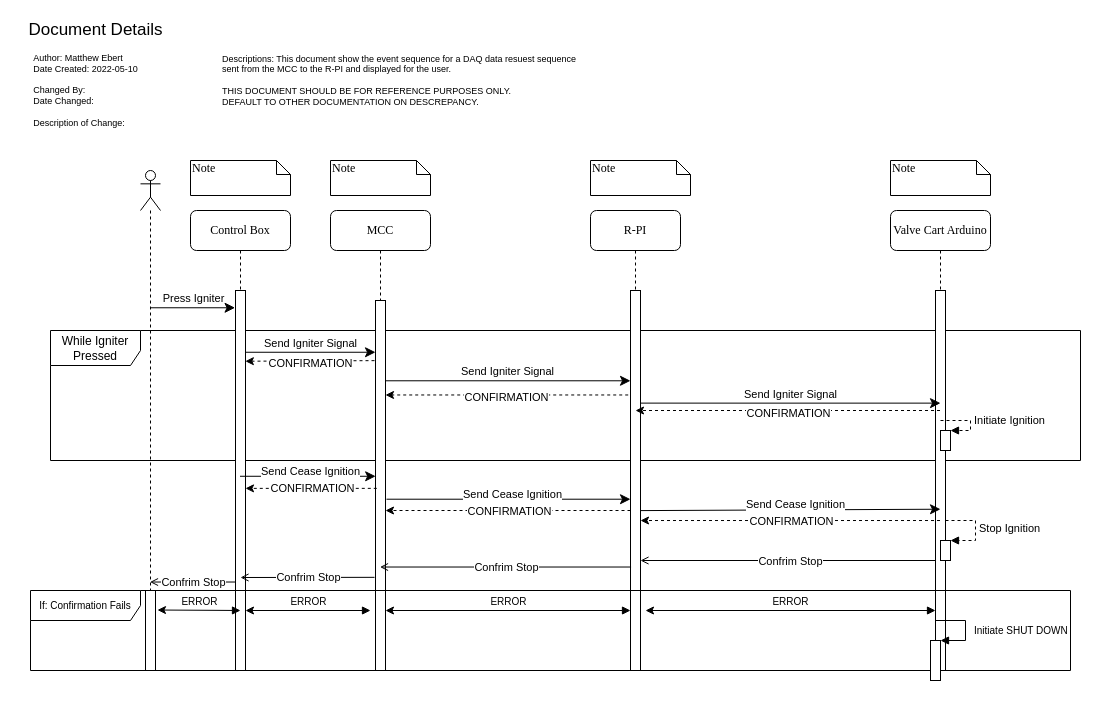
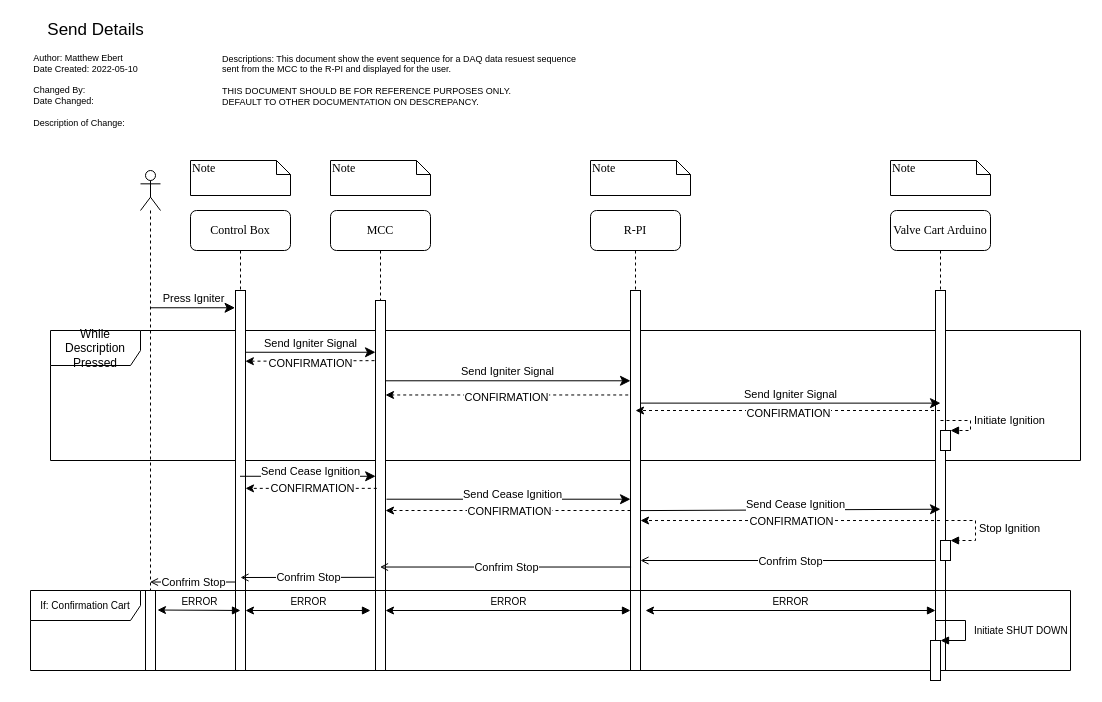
  <mxCell id="0" />
  <mxCell id="1" parent="0" />
- <mxCell id="2" value="While Igniter Pressed" style="shape=umlFrame;whiteSpace=wrap;html=1;width=90;height=35;" vertex="1" parent="1"><mxGeometry x="50" y="330" width="1030" height="130" as="geometry" /></mxCell>
+ <mxCell id="2" value="While Description Pressed" style="shape=umlFrame;whiteSpace=wrap;html=1;width=90;height=35;" vertex="1" parent="1"><mxGeometry x="50" y="330" width="1030" height="130" as="geometry" /></mxCell>
  <mxCell id="3" value="MCC" style="shape=umlLifeline;perimeter=lifelinePerimeter;whiteSpace=wrap;html=1;container=1;collapsible=0;recursiveResize=0;outlineConnect=0;rounded=1;shadow=0;comic=0;labelBackgroundColor=none;strokeWidth=1;fontFamily=Verdana;fontSize=12;align=center;" parent="1" vertex="1"><mxGeometry x="330" y="210" width="100" height="400" as="geometry" /></mxCell>
  <mxCell id="4" value="" style="html=1;points=[];perimeter=orthogonalPerimeter;rounded=0;shadow=0;comic=0;labelBackgroundColor=none;strokeWidth=1;fontFamily=Verdana;fontSize=12;align=center;" parent="3" vertex="1"><mxGeometry x="45" y="90" width="10" height="310" as="geometry" /></mxCell>
  <mxCell id="5" value="R-PI" style="shape=umlLifeline;perimeter=lifelinePerimeter;whiteSpace=wrap;html=1;container=1;collapsible=0;recursiveResize=0;outlineConnect=0;rounded=1;shadow=0;comic=0;labelBackgroundColor=none;strokeWidth=1;fontFamily=Verdana;fontSize=12;align=center;" parent="1" vertex="1"><mxGeometry x="590" y="210" width="90" height="365" as="geometry" /></mxCell>
  <mxCell id="6" value="" style="html=1;points=[];perimeter=orthogonalPerimeter;rounded=0;shadow=0;comic=0;labelBackgroundColor=none;strokeWidth=1;fontFamily=Verdana;fontSize=12;align=center;" parent="5" vertex="1"><mxGeometry x="40" y="80" width="10" height="310" as="geometry" /></mxCell>
  <mxCell id="7" value="Valve Cart Arduino" style="shape=umlLifeline;perimeter=lifelinePerimeter;whiteSpace=wrap;html=1;container=1;collapsible=0;recursiveResize=0;outlineConnect=0;rounded=1;shadow=0;comic=0;labelBackgroundColor=none;strokeWidth=1;fontFamily=Verdana;fontSize=12;align=center;" parent="1" vertex="1"><mxGeometry x="890" y="210" width="100" height="400" as="geometry" /></mxCell>
  <mxCell id="8" value="" style="html=1;points=[];perimeter=orthogonalPerimeter;fontSize=10;" parent="7" vertex="1"><mxGeometry x="45" y="80" width="10" height="320" as="geometry" /></mxCell>
  <mxCell id="9" value="" style="html=1;points=[];perimeter=orthogonalPerimeter;" vertex="1" parent="7"><mxGeometry x="50" y="220" width="10" height="20" as="geometry" /></mxCell>
  <mxCell id="10" value="Initiate Ignition" style="edgeStyle=orthogonalEdgeStyle;html=1;align=left;spacingLeft=2;endArrow=block;rounded=0;entryX=1;entryY=0;dashed=1;" edge="1" target="9" parent="7"><mxGeometry relative="1" as="geometry"><mxPoint x="50" y="210" as="sourcePoint" /><Array as="points"><mxPoint x="80" y="210" /></Array></mxGeometry></mxCell>
  <mxCell id="11" value="" style="html=1;points=[];perimeter=orthogonalPerimeter;" vertex="1" parent="7"><mxGeometry x="50" y="330" width="10" height="20" as="geometry" /></mxCell>
  <mxCell id="12" value="Stop Ignition" style="edgeStyle=orthogonalEdgeStyle;html=1;align=left;spacingLeft=2;endArrow=block;rounded=0;entryX=1;entryY=0;dashed=1;" edge="1" target="11" parent="7"><mxGeometry relative="1" as="geometry"><mxPoint x="55" y="310" as="sourcePoint" /><Array as="points"><mxPoint x="85" y="310" /></Array></mxGeometry></mxCell>
  <mxCell id="13" value="Control Box" style="shape=umlLifeline;perimeter=lifelinePerimeter;whiteSpace=wrap;html=1;container=1;collapsible=0;recursiveResize=0;outlineConnect=0;rounded=1;shadow=0;comic=0;labelBackgroundColor=none;strokeWidth=1;fontFamily=Verdana;fontSize=12;align=center;" parent="1" vertex="1"><mxGeometry x="190" y="210" width="100" height="410" as="geometry" /></mxCell>
  <mxCell id="14" value="" style="html=1;points=[];perimeter=orthogonalPerimeter;rounded=0;shadow=0;comic=0;labelBackgroundColor=none;strokeWidth=1;fontFamily=Verdana;fontSize=12;align=center;" parent="13" vertex="1"><mxGeometry x="45" y="80" width="10" height="320" as="geometry" /></mxCell>
  <mxCell id="15" value="Note" style="shape=note;whiteSpace=wrap;html=1;size=14;verticalAlign=top;align=left;spacingTop=-6;rounded=0;shadow=0;comic=0;labelBackgroundColor=none;strokeWidth=1;fontFamily=Verdana;fontSize=12" parent="1" vertex="1"><mxGeometry x="190" y="160" width="100" height="35" as="geometry" /></mxCell>
  <mxCell id="16" value="Note" style="shape=note;whiteSpace=wrap;html=1;size=14;verticalAlign=top;align=left;spacingTop=-6;rounded=0;shadow=0;comic=0;labelBackgroundColor=none;strokeWidth=1;fontFamily=Verdana;fontSize=12" parent="1" vertex="1"><mxGeometry x="330" y="160" width="100" height="35" as="geometry" /></mxCell>
  <mxCell id="17" value="Note" style="shape=note;whiteSpace=wrap;html=1;size=14;verticalAlign=top;align=left;spacingTop=-6;rounded=0;shadow=0;comic=0;labelBackgroundColor=none;strokeWidth=1;fontFamily=Verdana;fontSize=12" parent="1" vertex="1"><mxGeometry x="590" y="160" width="100" height="35" as="geometry" /></mxCell>
  <mxCell id="18" value="Note" style="shape=note;whiteSpace=wrap;html=1;size=14;verticalAlign=top;align=left;spacingTop=-6;rounded=0;shadow=0;comic=0;labelBackgroundColor=none;strokeWidth=1;fontFamily=Verdana;fontSize=12" parent="1" vertex="1"><mxGeometry x="890" y="160" width="100" height="35" as="geometry" /></mxCell>
  <mxCell id="19" value="" style="shape=umlLifeline;participant=umlActor;perimeter=lifelinePerimeter;whiteSpace=wrap;html=1;container=1;collapsible=0;recursiveResize=0;verticalAlign=top;spacingTop=36;outlineConnect=0;" parent="1" vertex="1"><mxGeometry x="140" y="170" width="20" height="450" as="geometry" /></mxCell>
- <mxCell id="20" value="If: Confirmation Fails" style="shape=umlFrame;whiteSpace=wrap;html=1;fontSize=10;width=110;height=30;" parent="1" vertex="1"><mxGeometry x="30" y="590" width="1040" height="80" as="geometry" /></mxCell>
+ <mxCell id="20" value="If: Confirmation Cart" style="shape=umlFrame;whiteSpace=wrap;html=1;fontSize=10;width=110;height=30;" parent="1" vertex="1"><mxGeometry x="30" y="590" width="1040" height="80" as="geometry" /></mxCell>
  <mxCell id="21" value="" style="html=1;points=[];perimeter=orthogonalPerimeter;fontSize=10;" parent="1" vertex="1"><mxGeometry x="145" y="590" width="10" height="80" as="geometry" /></mxCell>
  <mxCell id="22" value="" style="html=1;points=[];perimeter=orthogonalPerimeter;fontSize=10;" parent="1" vertex="1"><mxGeometry x="235" y="590" width="10" height="80" as="geometry" /></mxCell>
  <mxCell id="23" value="" style="html=1;points=[];perimeter=orthogonalPerimeter;fontSize=10;" parent="1" vertex="1"><mxGeometry x="375" y="590" width="10" height="80" as="geometry" /></mxCell>
  <mxCell id="24" value="" style="html=1;points=[];perimeter=orthogonalPerimeter;fontSize=10;" parent="1" vertex="1"><mxGeometry x="630" y="590" width="10" height="80" as="geometry" /></mxCell>
  <mxCell id="25" value="" style="html=1;points=[];perimeter=orthogonalPerimeter;fontSize=10;" parent="1" vertex="1"><mxGeometry x="935" y="590" width="10" height="80" as="geometry" /></mxCell>
  <mxCell id="26" value="ERROR" style="html=1;verticalAlign=bottom;endArrow=block;rounded=0;fontSize=10;exitX=1.197;exitY=0.244;exitDx=0;exitDy=0;exitPerimeter=0;startArrow=classic;startFill=1;" parent="1" source="21" edge="1"><mxGeometry width="80" relative="1" as="geometry"><mxPoint x="160" y="610" as="sourcePoint" /><mxPoint x="240" y="610" as="targetPoint" /></mxGeometry></mxCell>
  <mxCell id="27" value="ERROR" style="html=1;verticalAlign=bottom;endArrow=block;rounded=0;fontSize=10;exitX=1.197;exitY=0.244;exitDx=0;exitDy=0;exitPerimeter=0;startArrow=classic;startFill=1;" parent="1" edge="1"><mxGeometry width="80" relative="1" as="geometry"><mxPoint x="245" y="610" as="sourcePoint" /><mxPoint x="370" y="610" as="targetPoint" /></mxGeometry></mxCell>
  <mxCell id="28" value="ERROR" style="html=1;verticalAlign=bottom;endArrow=block;rounded=0;fontSize=10;exitX=1.197;exitY=0.244;exitDx=0;exitDy=0;exitPerimeter=0;startArrow=classic;startFill=1;" parent="1" target="24" edge="1"><mxGeometry width="80" relative="1" as="geometry"><mxPoint x="385" y="610" as="sourcePoint" /><mxPoint x="468.03" y="610.48" as="targetPoint" /></mxGeometry></mxCell>
  <mxCell id="29" value="ERROR" style="html=1;verticalAlign=bottom;endArrow=block;rounded=0;fontSize=10;exitX=1.197;exitY=0.244;exitDx=0;exitDy=0;exitPerimeter=0;startArrow=classic;startFill=1;" parent="1" target="25" edge="1"><mxGeometry width="80" relative="1" as="geometry"><mxPoint x="645" y="610" as="sourcePoint" /><mxPoint x="728.03" y="610.48" as="targetPoint" /></mxGeometry></mxCell>
  <mxCell id="30" value="" style="html=1;points=[];perimeter=orthogonalPerimeter;fontSize=10;" parent="1" vertex="1"><mxGeometry x="930" y="640" width="10" height="40" as="geometry" /></mxCell>
  <mxCell id="31" value="Initiate SHUT DOWN" style="edgeStyle=orthogonalEdgeStyle;html=1;align=left;spacingLeft=2;endArrow=block;rounded=0;entryX=1;entryY=0;fontSize=10;" parent="1" target="30" edge="1"><mxGeometry x="0.066" y="5" relative="1" as="geometry"><mxPoint x="935" y="620" as="sourcePoint" /><Array as="points"><mxPoint x="965" y="620" /></Array><mxPoint as="offset" /></mxGeometry></mxCell>
  <mxCell id="32" value="Send Cease Ignition" style="html=1;verticalAlign=bottom;endArrow=classic;endSize=8;rounded=0;entryX=0.014;entryY=0.567;entryDx=0;entryDy=0;entryPerimeter=0;endFill=1;" parent="1" source="13" target="4" edge="1"><mxGeometry x="0.036" y="-4" relative="1" as="geometry"><mxPoint x="550" y="500" as="sourcePoint" /><mxPoint x="379.071" y="505" as="targetPoint" /><mxPoint as="offset" /></mxGeometry></mxCell>
- <mxCell id="33" value="&lt;font style=&quot;font-size: 17px&quot;&gt;Document Details&lt;/font&gt;" style="text;html=1;align=center;verticalAlign=middle;resizable=0;points=[];autosize=1;strokeColor=none;fillColor=none;fontSize=9;" parent="1" vertex="1"><mxGeometry x="20" y="20" width="150" height="20" as="geometry" /></mxCell>
+ <mxCell id="33" value="&lt;font style=&quot;font-size: 17px&quot;&gt;Send Details&lt;/font&gt;" style="text;html=1;align=center;verticalAlign=middle;resizable=0;points=[];autosize=1;strokeColor=none;fillColor=none;fontSize=9;" parent="1" vertex="1"><mxGeometry x="20" y="20" width="150" height="20" as="geometry" /></mxCell>
  <mxCell id="34" value="&lt;div style=&quot;text-align: left&quot;&gt;&lt;span&gt;Author: Matthew Ebert&lt;/span&gt;&lt;/div&gt;&lt;div style=&quot;text-align: left&quot;&gt;&lt;span&gt;Date Created: 2022-05-10&lt;/span&gt;&lt;/div&gt;&lt;div style=&quot;text-align: left&quot;&gt;&lt;span&gt;&lt;br&gt;&lt;/span&gt;&lt;/div&gt;&lt;div style=&quot;text-align: left&quot;&gt;&lt;span&gt;Changed By:&lt;/span&gt;&lt;/div&gt;&lt;div style=&quot;text-align: left&quot;&gt;&lt;span&gt;Date Changed:&amp;nbsp;&lt;/span&gt;&lt;/div&gt;&lt;div style=&quot;text-align: left&quot;&gt;&lt;span&gt;&lt;br&gt;&lt;/span&gt;&lt;/div&gt;&lt;div style=&quot;text-align: left&quot;&gt;&lt;span&gt;Description of Change:&amp;nbsp;&lt;/span&gt;&lt;/div&gt;" style="text;html=1;align=center;verticalAlign=middle;resizable=0;points=[];autosize=1;strokeColor=none;fillColor=none;fontSize=9;" parent="1" vertex="1"><mxGeometry x="25" width="120" height="80" as="geometry" y="50" /></mxCell>
  <mxCell id="35" value="Descriptions: This document show the event sequence for a DAQ data resuest sequence &lt;br&gt;sent from the MCC to the R-PI and displayed for the user.&lt;br&gt;&lt;br&gt;THIS DOCUMENT SHOULD BE FOR REFERENCE PURPOSES ONLY.&lt;br&gt;DEFAULT TO OTHER DOCUMENTATION ON DESCREPANCY." style="text;html=1;align=left;verticalAlign=middle;resizable=0;points=[];autosize=1;strokeColor=none;fillColor=none;fontSize=9;" parent="1" vertex="1"><mxGeometry x="220" width="370" height="60" as="geometry" y="50" /></mxCell>
  <mxCell id="36" value="" style="endArrow=classic;html=1;rounded=0;dashed=1;exitX=0.129;exitY=0.606;exitDx=0;exitDy=0;exitPerimeter=0;" edge="1" parent="1" source="4" target="14"><mxGeometry width="50" height="50" relative="1" as="geometry"><mxPoint x="370" y="480" as="sourcePoint" /><mxPoint x="240" y="490" as="targetPoint" /><Array as="points" /></mxGeometry></mxCell>
  <mxCell id="37" value="CONFIRMATION" style="edgeLabel;html=1;align=center;verticalAlign=middle;resizable=0;points=[];" vertex="1" connectable="0" parent="36"><mxGeometry x="-0.007" relative="1" as="geometry"><mxPoint as="offset" /></mxGeometry></mxCell>
  <mxCell id="38" value="Press Igniter" style="html=1;verticalAlign=bottom;endArrow=classic;endSize=8;rounded=0;entryX=-0.043;entryY=0.054;entryDx=0;entryDy=0;entryPerimeter=0;endFill=1;" edge="1" parent="1" source="19" target="14"><mxGeometry relative="1" as="geometry"><mxPoint x="325.93" y="370" as="sourcePoint" /><mxPoint x="70.001" y="370" as="targetPoint" /></mxGeometry></mxCell>
  <mxCell id="39" value="Send Igniter Signal" style="html=1;verticalAlign=bottom;endArrow=classic;endSize=8;rounded=0;exitX=0.986;exitY=0.193;exitDx=0;exitDy=0;exitPerimeter=0;endFill=1;" edge="1" parent="1" source="14" target="4"><mxGeometry relative="1" as="geometry"><mxPoint x="250" y="360" as="sourcePoint" /><mxPoint x="254.531" y="380" as="targetPoint" /></mxGeometry></mxCell>
  <mxCell id="40" value="" style="endArrow=classic;html=1;rounded=0;dashed=1;entryX=0.986;entryY=0.221;entryDx=0;entryDy=0;entryPerimeter=0;exitX=-0.1;exitY=0.194;exitDx=0;exitDy=0;exitPerimeter=0;" edge="1" parent="1" source="4" target="14"><mxGeometry width="50" height="50" relative="1" as="geometry"><mxPoint x="370" y="370" as="sourcePoint" /><mxPoint x="290" y="400" as="targetPoint" /><Array as="points" /></mxGeometry></mxCell>
  <mxCell id="41" value="CONFIRMATION" style="edgeLabel;html=1;align=center;verticalAlign=middle;resizable=0;points=[];" vertex="1" connectable="0" parent="40"><mxGeometry x="-0.007" relative="1" as="geometry"><mxPoint x="-1" y="2" as="offset" /></mxGeometry></mxCell>
  <mxCell id="42" value="" style="endArrow=classic;html=1;rounded=0;dashed=1;exitX=-0.229;exitY=0.337;exitDx=0;exitDy=0;exitPerimeter=0;" edge="1" parent="1" source="6" target="4"><mxGeometry width="50" height="50" relative="1" as="geometry"><mxPoint x="630" y="368" as="sourcePoint" /><mxPoint x="525" y="368.35" as="targetPoint" /><Array as="points" /></mxGeometry></mxCell>
  <mxCell id="43" value="CONFIRMATION" style="edgeLabel;html=1;align=center;verticalAlign=middle;resizable=0;points=[];" vertex="1" connectable="0" parent="42"><mxGeometry x="-0.007" relative="1" as="geometry"><mxPoint x="-1" y="2" as="offset" /></mxGeometry></mxCell>
  <mxCell id="44" value="Send Igniter Signal" style="html=1;verticalAlign=bottom;endArrow=classic;endSize=8;rounded=0;exitX=1.043;exitY=0.259;exitDx=0;exitDy=0;exitPerimeter=0;endFill=1;" edge="1" parent="1" source="4" target="6"><mxGeometry relative="1" as="geometry"><mxPoint x="520" y="350" as="sourcePoint" /><mxPoint x="630" y="350" as="targetPoint" /></mxGeometry></mxCell>
  <mxCell id="45" value="" style="endArrow=classic;html=1;rounded=0;dashed=1;" edge="1" parent="1" source="7"><mxGeometry width="50" height="50" relative="1" as="geometry"><mxPoint x="882.71" y="416.8" as="sourcePoint" /><mxPoint x="635" y="410" as="targetPoint" /><Array as="points" /></mxGeometry></mxCell>
  <mxCell id="46" value="CONFIRMATION" style="edgeLabel;html=1;align=center;verticalAlign=middle;resizable=0;points=[];" vertex="1" connectable="0" parent="45"><mxGeometry x="-0.007" relative="1" as="geometry"><mxPoint x="-1" y="2" as="offset" /></mxGeometry></mxCell>
  <mxCell id="47" value="Send Igniter Signal" style="html=1;verticalAlign=bottom;endArrow=classic;endSize=8;rounded=0;exitX=1.043;exitY=0.259;exitDx=0;exitDy=0;exitPerimeter=0;endFill=1;entryX=0.5;entryY=0.352;entryDx=0;entryDy=0;entryPerimeter=0;" edge="1" parent="1" target="8"><mxGeometry relative="1" as="geometry"><mxPoint x="640.43" y="402.62" as="sourcePoint" /><mxPoint x="885" y="402.62" as="targetPoint" /></mxGeometry></mxCell>
  <mxCell id="48" value="Send Cease Ignition" style="html=1;verticalAlign=bottom;endArrow=classic;endSize=8;rounded=0;endFill=1;exitX=1.1;exitY=0.641;exitDx=0;exitDy=0;exitPerimeter=0;" edge="1" parent="1" source="4" target="6"><mxGeometry x="0.036" y="-4" relative="1" as="geometry"><mxPoint x="249.929" y="485.77" as="sourcePoint" /><mxPoint x="385.14" y="485.77" as="targetPoint" /><mxPoint as="offset" /></mxGeometry></mxCell>
  <mxCell id="49" value="" style="endArrow=classic;html=1;rounded=0;dashed=1;" edge="1" parent="1" target="4"><mxGeometry width="50" height="50" relative="1" as="geometry"><mxPoint x="630" y="510" as="sourcePoint" /><mxPoint x="390" y="510" as="targetPoint" /><Array as="points" /></mxGeometry></mxCell>
  <mxCell id="50" value="CONFIRMATION" style="edgeLabel;html=1;align=center;verticalAlign=middle;resizable=0;points=[];" vertex="1" connectable="0" parent="49"><mxGeometry x="-0.007" relative="1" as="geometry"><mxPoint as="offset" /></mxGeometry></mxCell>
  <mxCell id="51" value="Send Cease Ignition" style="html=1;verticalAlign=bottom;endArrow=classic;endSize=8;rounded=0;endFill=1;exitX=1;exitY=0.71;exitDx=0;exitDy=0;exitPerimeter=0;" edge="1" parent="1" source="6"><mxGeometry x="0.036" y="-4" relative="1" as="geometry"><mxPoint x="696" y="508.71" as="sourcePoint" /><mxPoint x="940" y="508.71" as="targetPoint" /><mxPoint as="offset" /></mxGeometry></mxCell>
  <mxCell id="52" value="" style="endArrow=classic;html=1;rounded=0;dashed=1;entryX=1;entryY=0.742;entryDx=0;entryDy=0;entryPerimeter=0;" edge="1" parent="1" source="7" target="6"><mxGeometry width="50" height="50" relative="1" as="geometry"><mxPoint x="640" y="520" as="sourcePoint" /><mxPoint x="395" y="520" as="targetPoint" /><Array as="points" /></mxGeometry></mxCell>
  <mxCell id="53" value="CONFIRMATION" style="edgeLabel;html=1;align=center;verticalAlign=middle;resizable=0;points=[];" vertex="1" connectable="0" parent="52"><mxGeometry x="-0.007" relative="1" as="geometry"><mxPoint as="offset" /></mxGeometry></mxCell>
  <mxCell id="54" value="" style="endArrow=open;html=1;rounded=0;endFill=0;" edge="1" parent="1"><mxGeometry width="50" height="50" relative="1" as="geometry"><mxPoint x="935" y="560" as="sourcePoint" /><mxPoint x="640" y="560" as="targetPoint" /><Array as="points" /></mxGeometry></mxCell>
  <mxCell id="55" value="Confrim Stop" style="edgeLabel;html=1;align=center;verticalAlign=middle;resizable=0;points=[];" vertex="1" connectable="0" parent="54"><mxGeometry x="-0.007" relative="1" as="geometry"><mxPoint as="offset" /></mxGeometry></mxCell>
  <mxCell id="56" value="" style="endArrow=open;html=1;rounded=0;endFill=0;exitX=0.057;exitY=0.892;exitDx=0;exitDy=0;exitPerimeter=0;" edge="1" parent="1" source="6" target="3"><mxGeometry width="50" height="50" relative="1" as="geometry"><mxPoint x="945" y="570" as="sourcePoint" /><mxPoint x="650" y="570" as="targetPoint" /><Array as="points" /></mxGeometry></mxCell>
  <mxCell id="57" value="Confrim Stop" style="edgeLabel;html=1;align=center;verticalAlign=middle;resizable=0;points=[];" vertex="1" connectable="0" parent="56"><mxGeometry x="-0.007" relative="1" as="geometry"><mxPoint as="offset" /></mxGeometry></mxCell>
  <mxCell id="58" value="" style="endArrow=open;html=1;rounded=0;endFill=0;exitX=-0.1;exitY=0.893;exitDx=0;exitDy=0;exitPerimeter=0;" edge="1" parent="1" source="4"><mxGeometry width="50" height="50" relative="1" as="geometry"><mxPoint x="300" y="580" as="sourcePoint" /><mxPoint x="240" y="577" as="targetPoint" /><Array as="points" /></mxGeometry></mxCell>
  <mxCell id="59" value="Confrim Stop" style="edgeLabel;html=1;align=center;verticalAlign=middle;resizable=0;points=[];" vertex="1" connectable="0" parent="58"><mxGeometry x="-0.007" relative="1" as="geometry"><mxPoint as="offset" /></mxGeometry></mxCell>
  <mxCell id="60" value="" style="endArrow=open;html=1;rounded=0;endFill=0;exitX=0.014;exitY=0.911;exitDx=0;exitDy=0;exitPerimeter=0;" edge="1" parent="1" source="14" target="19"><mxGeometry width="50" height="50" relative="1" as="geometry"><mxPoint x="965" y="590" as="sourcePoint" /><mxPoint x="670" y="590" as="targetPoint" /><Array as="points" /></mxGeometry></mxCell>
  <mxCell id="61" value="Confrim Stop" style="edgeLabel;html=1;align=center;verticalAlign=middle;resizable=0;points=[];" vertex="1" connectable="0" parent="60"><mxGeometry x="-0.007" relative="1" as="geometry"><mxPoint as="offset" /></mxGeometry></mxCell>
